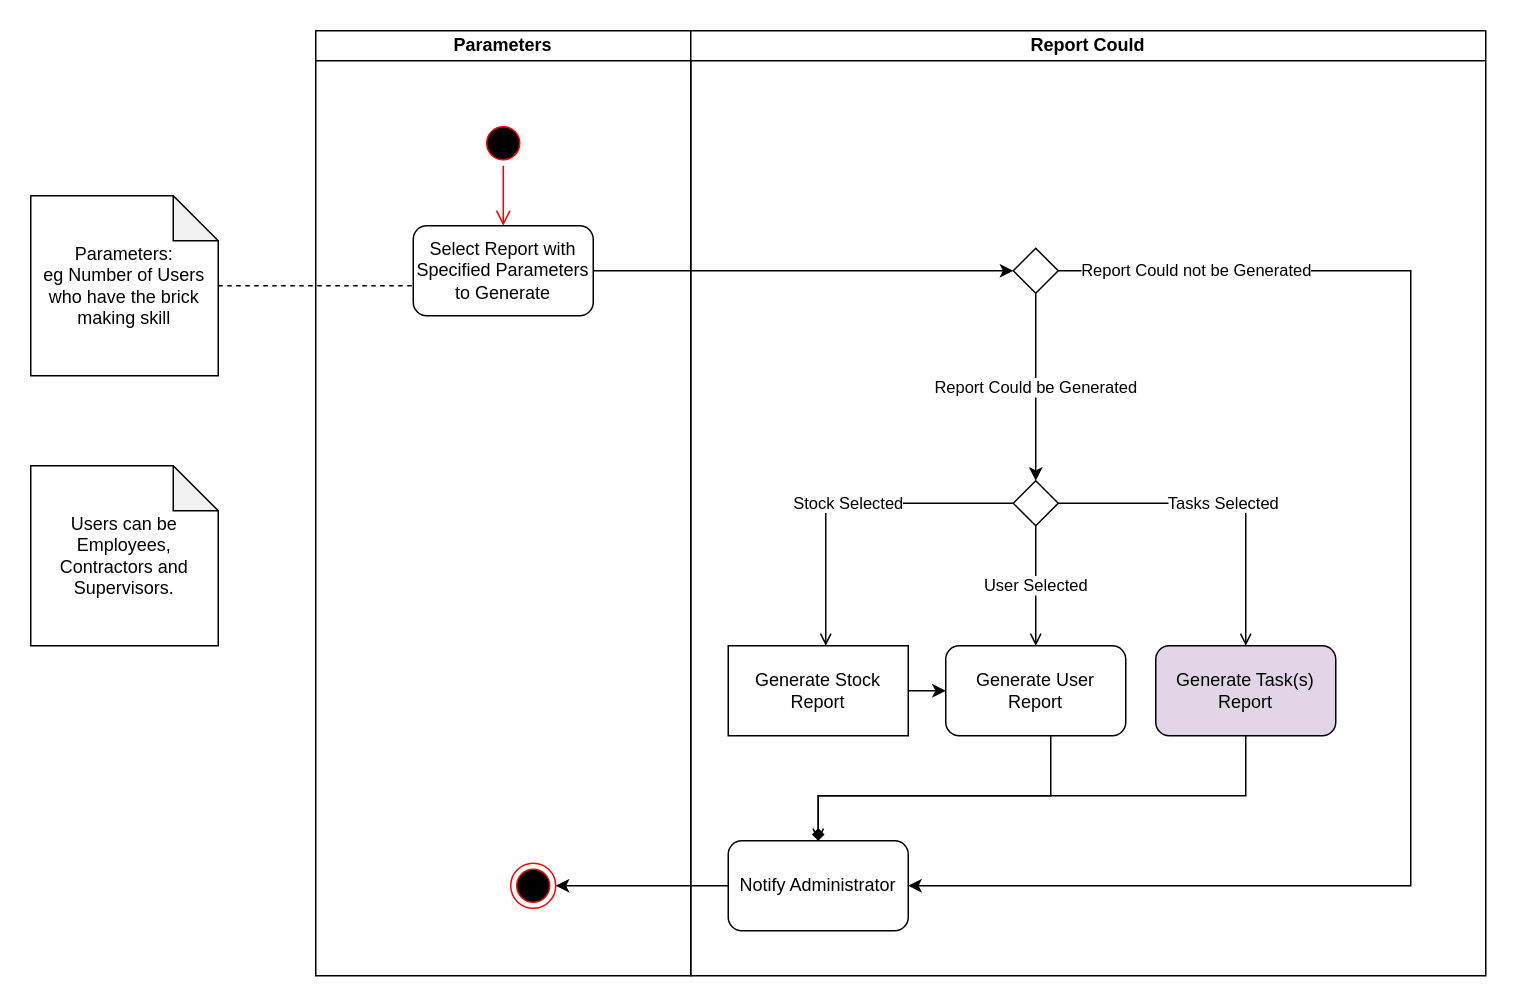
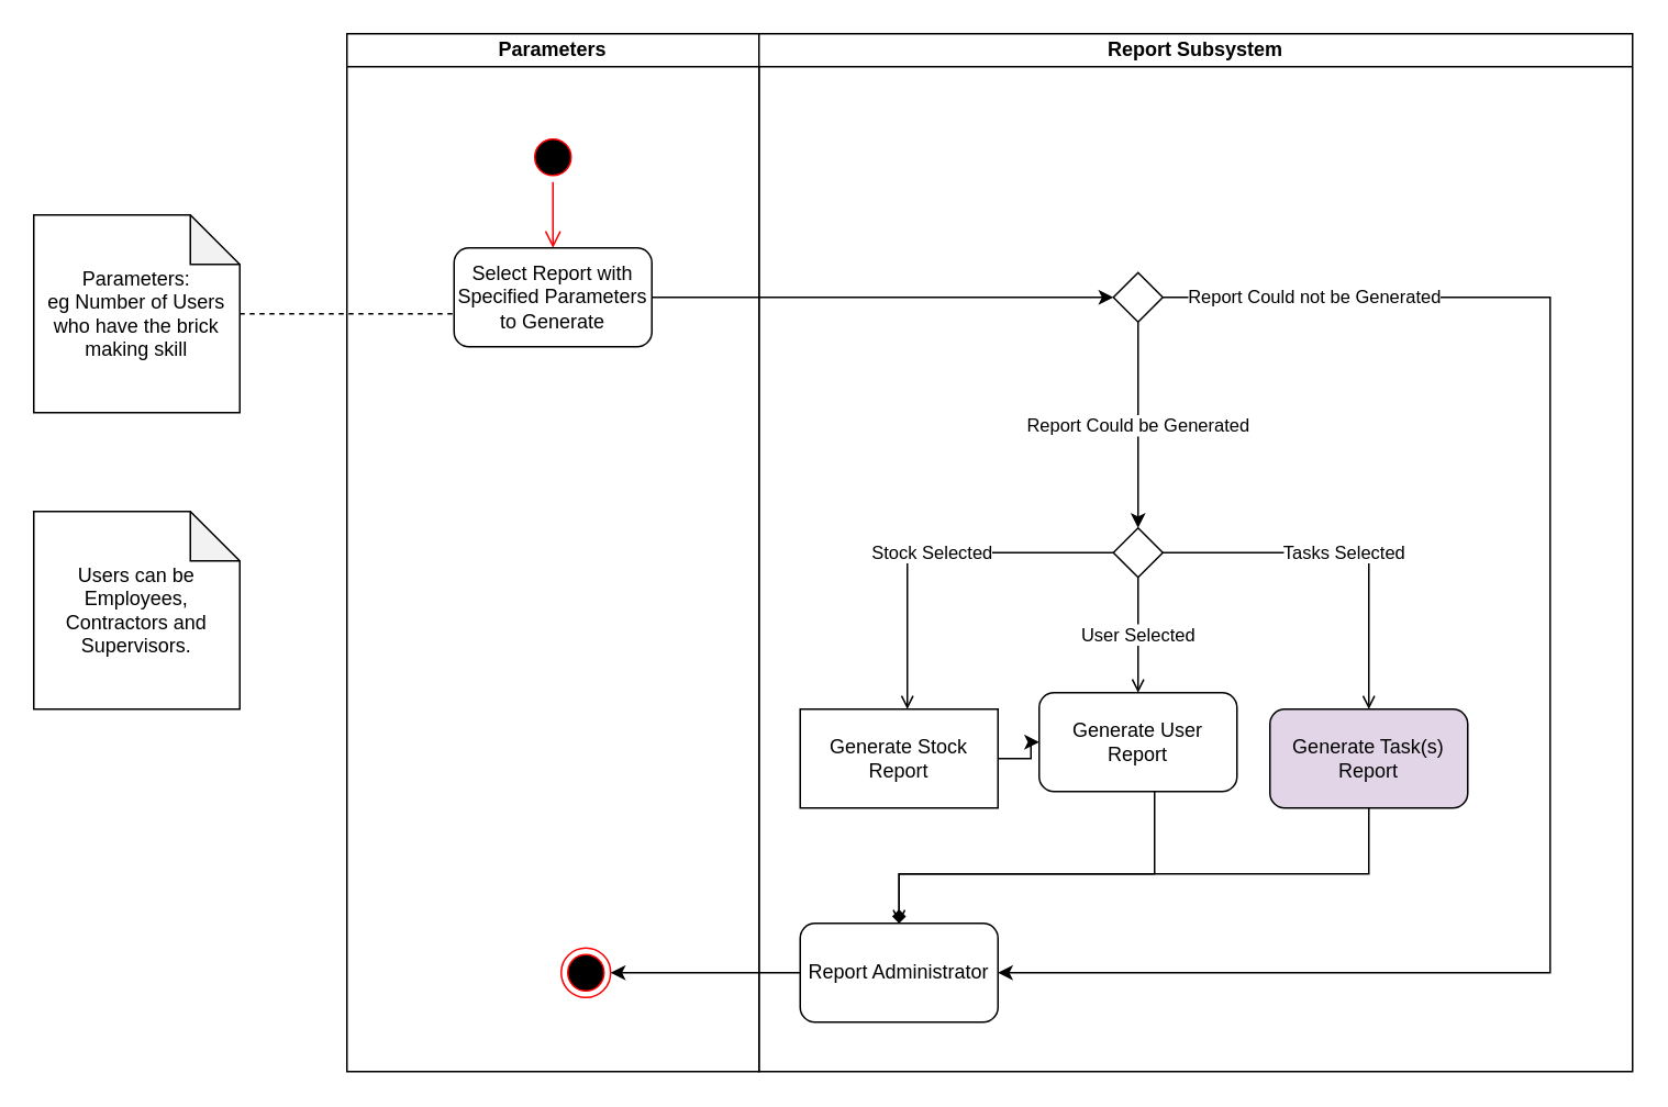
  <mxCell id="0" />
  <mxCell id="1" parent="0" />
  <mxCell id="2" value="Parameters" style="swimlane;startSize=20;whiteSpace=wrap;html=1;" parent="1" vertex="1"><mxGeometry x="210" y="20" width="250" height="630" as="geometry" /></mxCell>
  <mxCell id="3" value="" style="ellipse;html=1;shape=startState;fillColor=#000000;strokeColor=#ff0000;" parent="2" vertex="1"><mxGeometry x="110" y="60" width="30" height="30" as="geometry" /></mxCell>
  <mxCell id="4" value="" style="edgeStyle=orthogonalEdgeStyle;html=1;verticalAlign=bottom;endArrow=open;endSize=8;strokeColor=#ff0000;rounded=0;" parent="2" source="3" target="5" edge="1"><mxGeometry relative="1" as="geometry"><mxPoint x="145" y="140" as="targetPoint" /></mxGeometry></mxCell>
  <mxCell id="5" value="Select Report with Specified Parameters to Generate" style="rounded=1;whiteSpace=wrap;html=1;" parent="2" vertex="1"><mxGeometry x="65" y="130" width="120" height="60" as="geometry" /></mxCell>
  <mxCell id="6" value="" style="ellipse;html=1;shape=endState;fillColor=#000000;strokeColor=#ff0000;" parent="2" vertex="1"><mxGeometry x="130" y="555" width="30" height="30" as="geometry" /></mxCell>
- <mxCell id="7" value="Report Could" style="swimlane;startSize=20;whiteSpace=wrap;html=1;" parent="1" vertex="1"><mxGeometry x="460" y="20" width="530" height="630" as="geometry" /></mxCell>
+ <mxCell id="7" value="Report Subsystem" style="swimlane;startSize=20;whiteSpace=wrap;html=1;" parent="1" vertex="1"><mxGeometry x="460" y="20" width="530" height="630" as="geometry" /></mxCell>
  <mxCell id="8" style="edgeStyle=orthogonalEdgeStyle;rounded=0;orthogonalLoop=1;jettySize=auto;html=1;endArrow=diamond;" parent="7" source="9" target="22" edge="1"><mxGeometry relative="1" as="geometry"><Array as="points"><mxPoint x="370" y="510" /><mxPoint x="85" y="510" /></Array></mxGeometry></mxCell>
  <mxCell id="9" value="Generate Task(s) Report" style="rounded=1;whiteSpace=wrap;html=1;fillColor=#e1d5e7;" parent="7" vertex="1"><mxGeometry x="310" y="410" width="120" height="60" as="geometry" /></mxCell>
  <mxCell id="10" value="Report Could be Generated" style="edgeStyle=orthogonalEdgeStyle;rounded=0;orthogonalLoop=1;jettySize=auto;html=1;entryX=0.5;entryY=0;entryDx=0;entryDy=0;" parent="7" source="13" target="14" edge="1"><mxGeometry relative="1" as="geometry" /></mxCell>
  <mxCell id="11" style="edgeStyle=orthogonalEdgeStyle;rounded=0;orthogonalLoop=1;jettySize=auto;html=1;entryX=1;entryY=0.5;entryDx=0;entryDy=0;" parent="7" source="13" target="22" edge="1"><mxGeometry relative="1" as="geometry"><Array as="points"><mxPoint x="480" y="160" /><mxPoint x="480" y="570" /></Array></mxGeometry></mxCell>
  <mxCell id="12" value="Report Could not be Generated" style="edgeLabel;html=1;align=center;verticalAlign=middle;resizable=0;points=[];" parent="11" vertex="1" connectable="0"><mxGeometry x="-0.814" y="1" relative="1" as="geometry"><mxPoint as="offset" /></mxGeometry></mxCell>
  <mxCell id="13" value="" style="rhombus;" parent="7" vertex="1"><mxGeometry x="215" y="145" width="30" height="30" as="geometry" /></mxCell>
  <mxCell id="14" value="" style="rhombus;" parent="7" vertex="1"><mxGeometry x="215" y="300" width="30" height="30" as="geometry" /></mxCell>
  <mxCell id="15" value="Stock Selected" style="edgeStyle=orthogonalEdgeStyle;rounded=0;orthogonalLoop=1;jettySize=auto;html=1;endArrow=open;endFill=0;startArrow=none;exitX=0;exitY=0.5;exitDx=0;exitDy=0;" parent="7" source="14" target="19" edge="1"><mxGeometry relative="1" as="geometry"><mxPoint x="60" y="410" as="targetPoint" /><Array as="points"><mxPoint x="90" y="315" /></Array></mxGeometry></mxCell>
  <mxCell id="16" value="User Selected" style="edgeStyle=orthogonalEdgeStyle;rounded=0;orthogonalLoop=1;jettySize=auto;html=1;exitX=0.5;exitY=1;exitDx=0;exitDy=0;endArrow=open;endFill=0;entryX=0.5;entryY=0;entryDx=0;entryDy=0;startArrow=none;" parent="7" source="14" target="21" edge="1"><mxGeometry relative="1" as="geometry"><Array as="points" /></mxGeometry></mxCell>
  <mxCell id="17" value="Tasks Selected" style="edgeStyle=orthogonalEdgeStyle;rounded=0;orthogonalLoop=1;jettySize=auto;html=1;entryX=0.5;entryY=0;entryDx=0;entryDy=0;endArrow=open;endFill=0;" parent="7" source="14" target="9" edge="1"><mxGeometry relative="1" as="geometry"><Array as="points"><mxPoint x="370" y="315" /></Array></mxGeometry></mxCell>
  <mxCell id="18" style="edgeStyle=orthogonalEdgeStyle;rounded=0;orthogonalLoop=1;jettySize=auto;html=1;" parent="7" source="19" target="21" edge="1"><mxGeometry relative="1" as="geometry" /></mxCell>
  <mxCell id="19" value="Generate Stock Report" style="whiteSpace=wrap;html=1;rounded=0;" parent="7" vertex="1"><mxGeometry x="25" y="410" width="120" height="60" as="geometry" /></mxCell>
  <mxCell id="20" style="edgeStyle=orthogonalEdgeStyle;rounded=0;orthogonalLoop=1;jettySize=auto;html=1;entryX=0.5;entryY=0;entryDx=0;entryDy=0;endArrow=open;" parent="7" source="21" target="22" edge="1"><mxGeometry relative="1" as="geometry"><Array as="points"><mxPoint x="240" y="510" /><mxPoint x="85" y="510" /></Array></mxGeometry></mxCell>
- <mxCell id="21" value="Generate User Report" style="rounded=1;whiteSpace=wrap;html=1;" parent="7" vertex="1"><mxGeometry x="170" y="410" width="120" height="60" as="geometry" /></mxCell>
- <mxCell id="22" value="Notify Administrator" style="rounded=1;whiteSpace=wrap;html=1;" parent="7" vertex="1"><mxGeometry x="25" y="540" width="120" height="60" as="geometry" /></mxCell>
+ <mxCell id="21" value="Generate User Report" style="rounded=1;whiteSpace=wrap;html=1;" parent="7" vertex="1"><mxGeometry x="170" y="400" width="120" height="60" as="geometry" /></mxCell>
+ <mxCell id="22" value="Report Administrator" style="rounded=1;whiteSpace=wrap;html=1;" parent="7" vertex="1"><mxGeometry x="25" y="540" width="120" height="60" as="geometry" /></mxCell>
  <mxCell id="23" style="edgeStyle=orthogonalEdgeStyle;rounded=0;orthogonalLoop=1;jettySize=auto;html=1;dashed=1;endArrow=none;endFill=0;" parent="1" source="24" target="5" edge="1"><mxGeometry relative="1" as="geometry"><Array as="points"><mxPoint x="290" y="190" /><mxPoint x="290" y="190" /></Array></mxGeometry></mxCell>
  <mxCell id="24" value="Parameters:&lt;br&gt;eg Number of Users who have the brick making skill" style="shape=note;whiteSpace=wrap;html=1;backgroundOutline=1;darkOpacity=0.05;" parent="1" vertex="1"><mxGeometry x="20" y="130" width="125" height="120" as="geometry" /></mxCell>
  <mxCell id="25" style="edgeStyle=orthogonalEdgeStyle;rounded=0;orthogonalLoop=1;jettySize=auto;html=1;entryX=0;entryY=0.5;entryDx=0;entryDy=0;" parent="1" source="5" target="13" edge="1"><mxGeometry relative="1" as="geometry" /></mxCell>
  <mxCell id="26" style="edgeStyle=orthogonalEdgeStyle;rounded=0;orthogonalLoop=1;jettySize=auto;html=1;" parent="1" source="22" target="6" edge="1"><mxGeometry relative="1" as="geometry" /></mxCell>
  <mxCell id="27" value="Users can be Employees, Contractors and Supervisors." style="shape=note;whiteSpace=wrap;html=1;backgroundOutline=1;darkOpacity=0.05;" vertex="1" parent="1"><mxGeometry x="20" y="310" width="125" height="120" as="geometry" /></mxCell>
